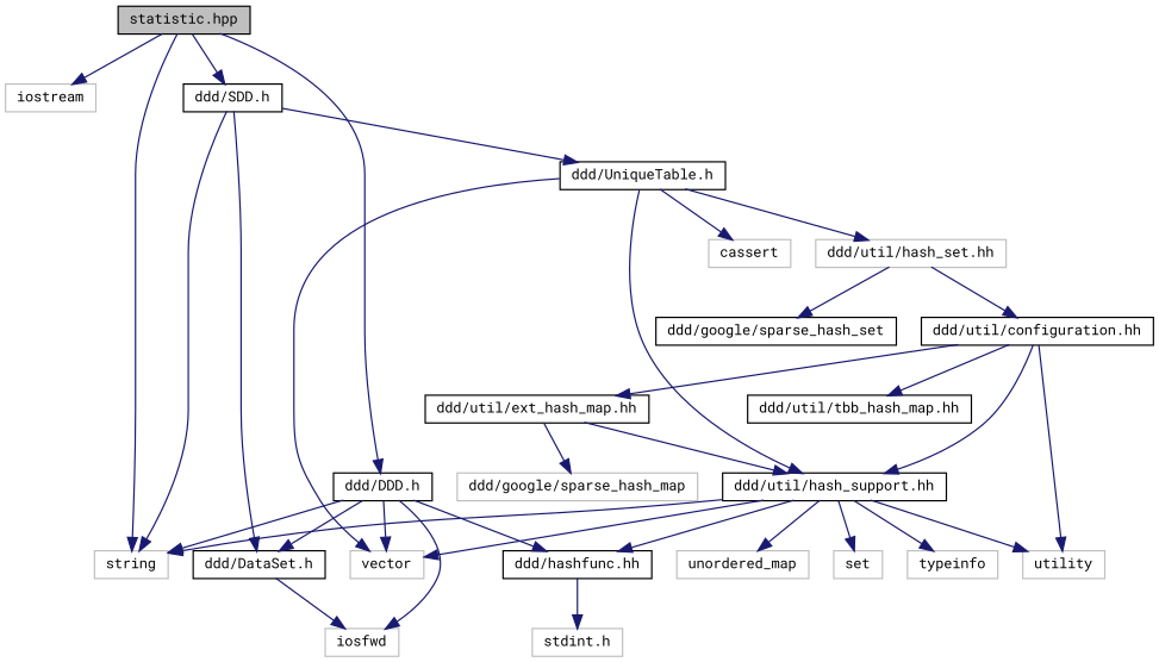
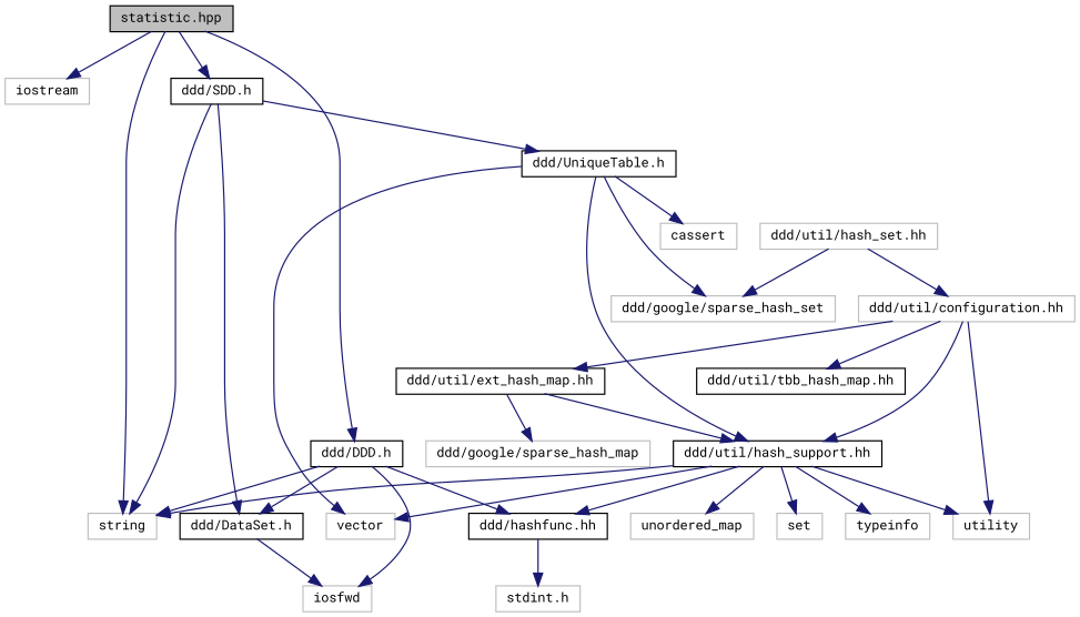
  digraph {
    fontname="Roboto Mono"
    node [color=grey75 fillcolor=white fontname="Roboto Mono" fontsize=10 shape=record style=filled]
    edge [color=midnightblue fontname="Roboto Mono" fontsize=10 labelfontname=FreeSans labelfontsize=10 style=solid]
    n1 [color=black fillcolor=grey75 fontcolor=black height=0.2 label="statistic.hpp" width=0.4]
    n2 [height=0.2 label=iostream width=0.4]
    n3 [height=0.2 label=string width=0.4]
    n4 [color=black height=0.2 label="ddd/SDD.h" width=0.4]
    n5 [color=black height=0.2 label="ddd/DDD.h" width=0.4]
    n6 [color=black height=0.2 label="ddd/UniqueTable.h" width=0.4]
    n7 [color=black height=0.2 label="ddd/DataSet.h" width=0.4]
    n8 [height=0.2 label=vector width=0.4]
    n9 [color=black height=0.2 label="ddd/hashfunc.hh" width=0.4]
    n10 [height=0.2 label=iosfwd width=0.4]
    n11 [height=0.2 label=cassert width=0.4]
    n12 [color=black height=0.2 label="ddd/util/hash_support.hh" width=0.4]
    n13 [height=0.2 label="ddd/util/hash_set.hh" width=0.4]
    n14 [height=0.2 label=utility width=0.4]
    n15 [height=0.2 label=set width=0.4]
    n16 [height=0.2 label=typeinfo width=0.4]
    n17 [height=0.2 label=unordered_map width=0.4]
-   n18 [color=black height=0.2 label="ddd/google/sparse_hash_set" width=0.4]
-   n19 [color=black height=0.2 label="ddd/util/configuration.hh" width=0.4]
+   n18 [height=0.2 label="ddd/google/sparse_hash_set" width=0.4]
+   n19 [height=0.2 label="ddd/util/configuration.hh" width=0.4]
    n20 [height=0.2 label="stdint.h" width=0.4]
    n21 [color=black height=0.2 label="ddd/util/ext_hash_map.hh" width=0.4]
    n22 [color=black height=0.2 label="ddd/util/tbb_hash_map.hh" width=0.4]
    n23 [height=0.2 label="ddd/google/sparse_hash_map" width=0.4]
    n1 -> n2
    n1 -> n3
    n1 -> n4
    n1 -> n5
    n4 -> n3
    n4 -> n6
    n4 -> n7
    n5 -> n3
    n5 -> n7
-   n5 -> n8
    n5 -> n9
    n5 -> n10
    n6 -> n8
    n6 -> n11
    n6 -> n12
-   n6 -> n13
+   n6 -> n18
    n7 -> n10
    n9 -> n20
    n12 -> n3
    n12 -> n8
    n12 -> n9
    n12 -> n14
    n12 -> n15
    n12 -> n16
    n12 -> n17
    n13 -> n18
    n13 -> n19
    n19 -> n12
    n19 -> n14
    n19 -> n21
    n19 -> n22
    n21 -> n12
    n21 -> n23
  }
